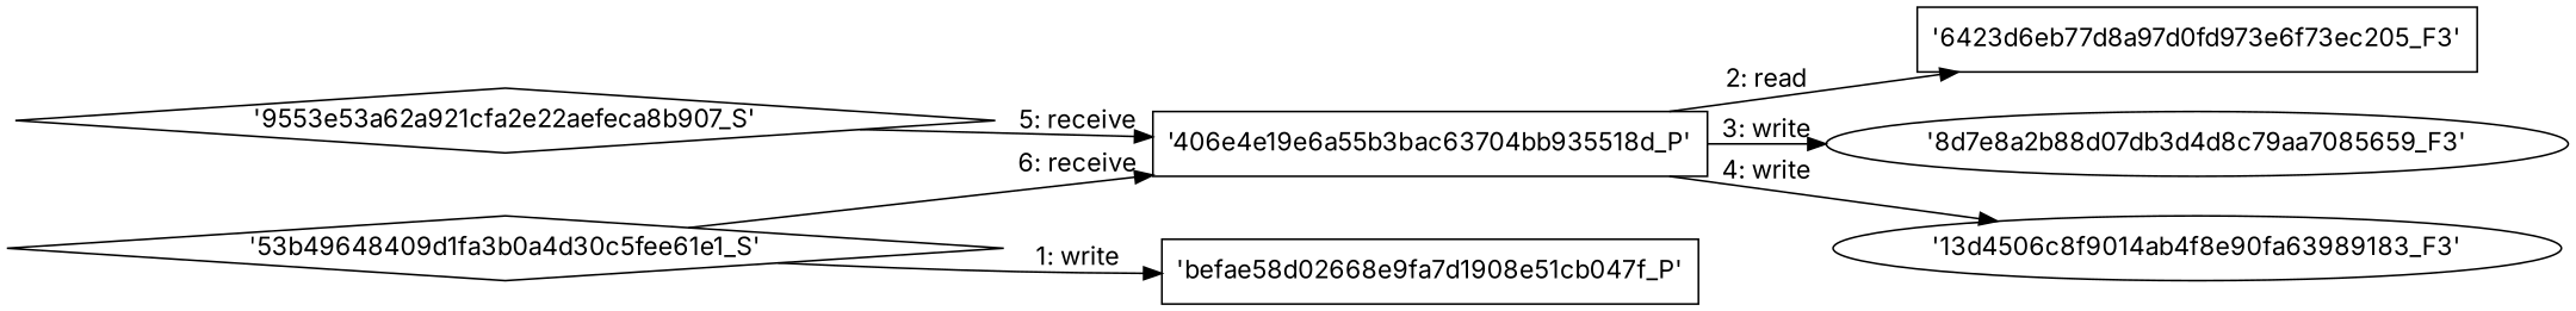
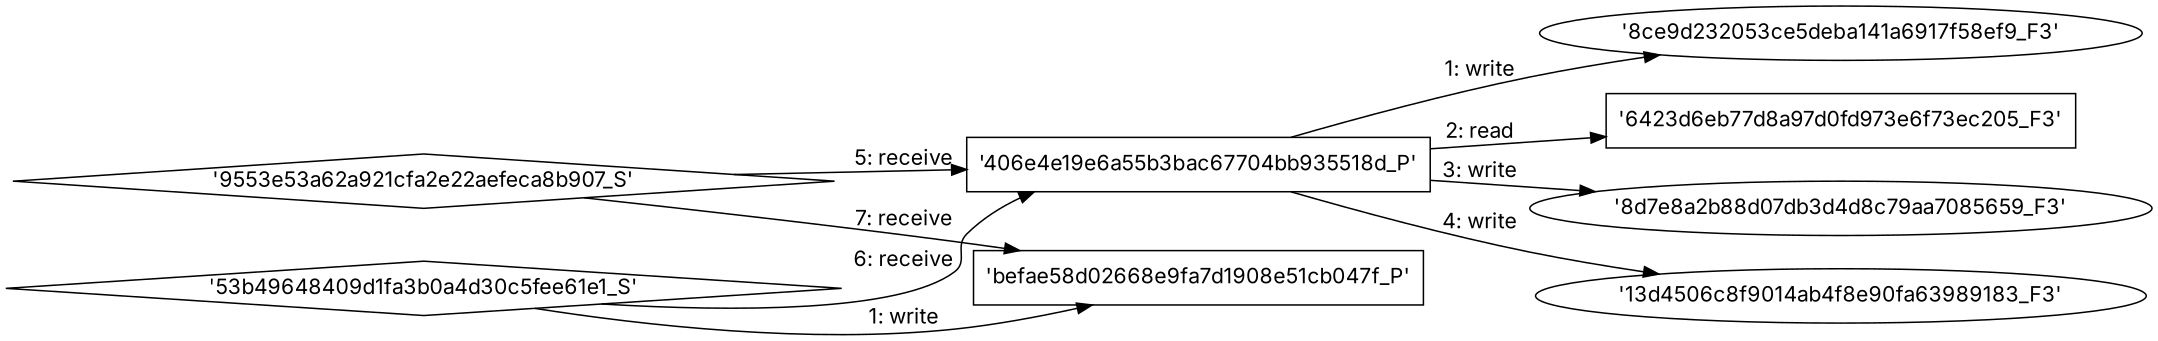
  digraph {
    engine=neato
    fixedsize=false
    fontname=Inter
    fontsize=10
    nodesep=0.3
    rankdir=LR
    ranksep=0
    splines=true
    node [fontname=Inter node_type=file shape=box]
    edge [fontname=Inter]
-   "'406e4e19e6a55b3bac63704bb935518d_P'" [node_type=Process]
+   "'406e4e19e6a55b3bac63704bb935518d_P'" [node_type=Process label="'406e4e19e6a55b3bac67704bb935518d_P'"]
+   "'8ce9d232053ce5deba141a6917f58ef9_F3'" [shape=ellipse]
    "'6423d6eb77d8a97d0fd973e6f73ec205_F3'"
    n4 [label="'8d7e8a2b88d07db3d4d8c79aa7085659_F3'" shape=ellipse]
    "'13d4506c8f9014ab4f8e90fa63989183_F3'" [shape=ellipse]
    "'9553e53a62a921cfa2e22aefeca8b907_S'" [node_type=Socket shape=diamond]
    "'befae58d02668e9fa7d1908e51cb047f_P'" [node_type=Process]
    "'53b49648409d1fa3b0a4d30c5fee61e1_S'" [node_type=Socket shape=diamond]
+   "'406e4e19e6a55b3bac63704bb935518d_P'" -> "'8ce9d232053ce5deba141a6917f58ef9_F3'" [label="1: write"]
    "'406e4e19e6a55b3bac63704bb935518d_P'" -> "'6423d6eb77d8a97d0fd973e6f73ec205_F3'" [label="2: read"]
    "'406e4e19e6a55b3bac63704bb935518d_P'" -> n4 [label="3: write"]
    "'406e4e19e6a55b3bac63704bb935518d_P'" -> "'13d4506c8f9014ab4f8e90fa63989183_F3'" [label="4: write"]
    "'9553e53a62a921cfa2e22aefeca8b907_S'" -> "'406e4e19e6a55b3bac63704bb935518d_P'" [label="5: receive"]
+   "'9553e53a62a921cfa2e22aefeca8b907_S'" -> "'befae58d02668e9fa7d1908e51cb047f_P'" [label="7: receive"]
    "'53b49648409d1fa3b0a4d30c5fee61e1_S'" -> "'406e4e19e6a55b3bac63704bb935518d_P'" [label="6: receive"]
    "'53b49648409d1fa3b0a4d30c5fee61e1_S'" -> "'befae58d02668e9fa7d1908e51cb047f_P'" [label="1: write"]
  }
